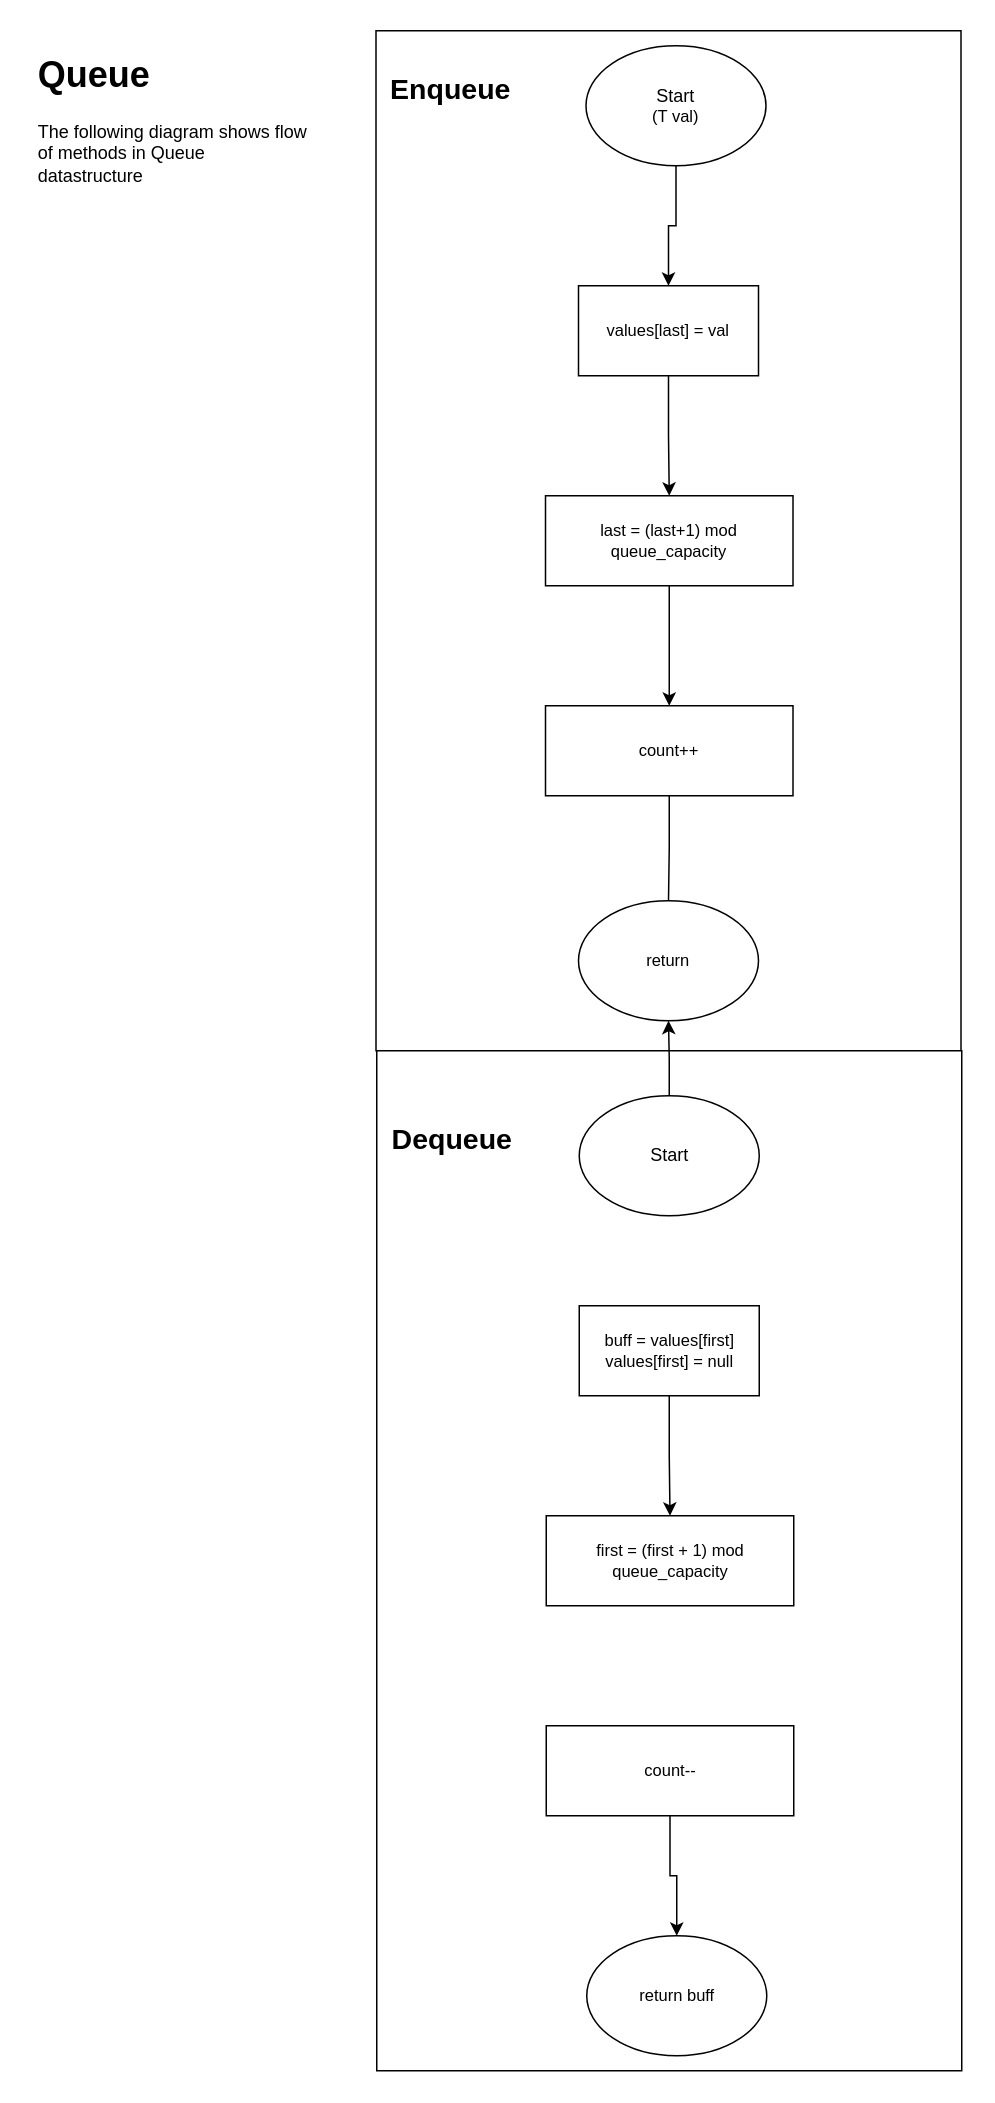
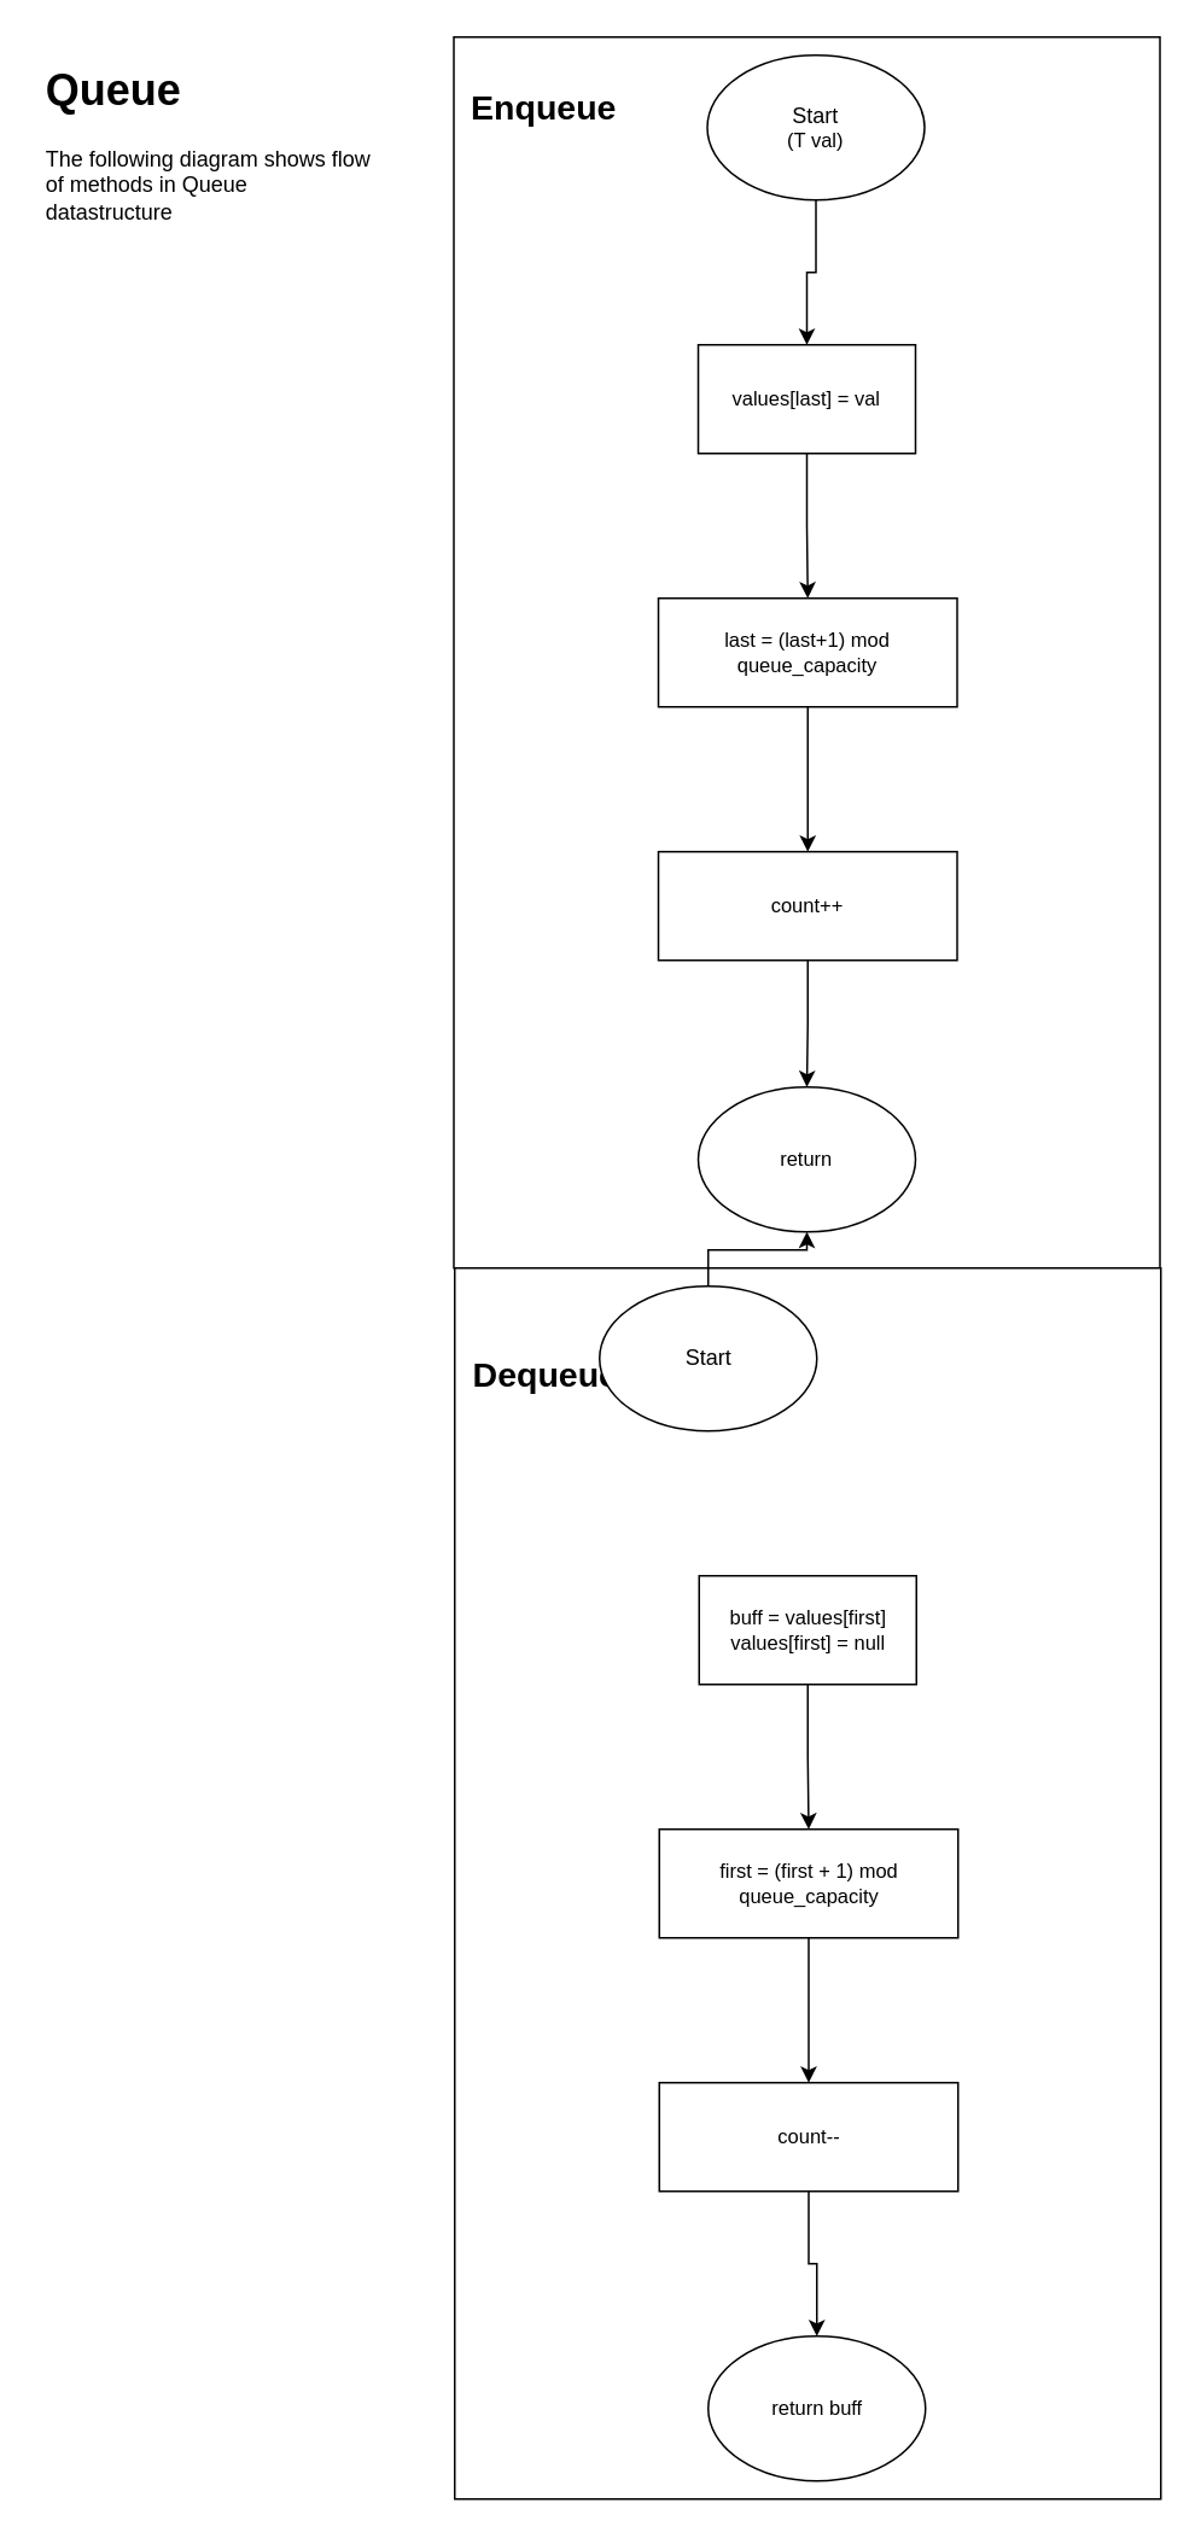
  <mxCell id="0" />
  <mxCell id="1" parent="0" />
  <mxCell id="2" value="" style="rounded=0;whiteSpace=wrap;html=1;fontSize=11;" vertex="1" parent="1"><mxGeometry x="250" width="390" height="680" as="geometry" y="20" /></mxCell>
  <mxCell id="3" value="&lt;h1&gt;Queue&lt;br&gt;&lt;/h1&gt;&lt;p&gt;The following diagram shows flow of methods in Queue datastructure&lt;br&gt;&lt;/p&gt;" style="text;html=1;strokeColor=none;fillColor=none;spacing=5;spacingTop=-20;whiteSpace=wrap;overflow=hidden;rounded=0;" vertex="1" parent="1"><mxGeometry y="30" width="190" height="120" as="geometry" x="20" /></mxCell>
  <mxCell id="4" value="Enqueue" style="text;html=1;strokeColor=none;fillColor=none;align=center;verticalAlign=middle;whiteSpace=wrap;rounded=0;fontSize=19;fontStyle=1" vertex="1" parent="1"><mxGeometry x="280" y="50" width="40" height="20" as="geometry" /></mxCell>
  <mxCell id="5" value="" style="edgeStyle=orthogonalEdgeStyle;rounded=0;orthogonalLoop=1;jettySize=auto;html=1;fontSize=11;" edge="1" parent="1" source="6" target="8"><mxGeometry relative="1" as="geometry" /></mxCell>
  <mxCell id="6" value="&lt;div&gt;&lt;font style=&quot;font-size: 12px&quot;&gt;Start&lt;/font&gt;&lt;/div&gt;(T val)" style="ellipse;whiteSpace=wrap;html=1;fontSize=11;" vertex="1" parent="1"><mxGeometry x="390" y="30" width="120" height="80" as="geometry" /></mxCell>
  <mxCell id="7" value="" style="edgeStyle=orthogonalEdgeStyle;rounded=0;orthogonalLoop=1;jettySize=auto;html=1;fontSize=11;" edge="1" parent="1" source="8" target="10"><mxGeometry relative="1" as="geometry" /></mxCell>
  <mxCell id="8" value="values[last] = val" style="rounded=0;whiteSpace=wrap;html=1;fontSize=11;" vertex="1" parent="1"><mxGeometry x="385" y="190" width="120" height="60" as="geometry" /></mxCell>
  <mxCell id="9" value="" style="edgeStyle=orthogonalEdgeStyle;rounded=0;orthogonalLoop=1;jettySize=auto;html=1;fontSize=11;" edge="1" parent="1" source="10" target="12"><mxGeometry relative="1" as="geometry" /></mxCell>
  <mxCell id="10" value="last = (last+1) mod queue_capacity" style="rounded=0;whiteSpace=wrap;html=1;fontSize=11;" vertex="1" parent="1"><mxGeometry x="363" y="330" width="165" height="60" as="geometry" /></mxCell>
- <mxCell id="11" value="" style="edgeStyle=orthogonalEdgeStyle;rounded=0;orthogonalLoop=1;jettySize=auto;html=1;fontSize=11;endArrow=none;" edge="1" parent="1" source="12" target="13"><mxGeometry relative="1" as="geometry" /></mxCell>
+ <mxCell id="11" value="" style="edgeStyle=orthogonalEdgeStyle;rounded=0;orthogonalLoop=1;jettySize=auto;html=1;fontSize=11;" edge="1" parent="1" source="12" target="13"><mxGeometry relative="1" as="geometry" /></mxCell>
  <mxCell id="12" value="count++" style="rounded=0;whiteSpace=wrap;html=1;fontSize=11;" vertex="1" parent="1"><mxGeometry x="363" y="470" width="165" height="60" as="geometry" /></mxCell>
  <mxCell id="13" value="return" style="ellipse;whiteSpace=wrap;html=1;fontSize=11;" vertex="1" parent="1"><mxGeometry x="385" y="600" width="120" height="80" as="geometry" /></mxCell>
  <mxCell id="14" value="" style="rounded=0;whiteSpace=wrap;html=1;fontSize=11;" vertex="1" parent="1"><mxGeometry x="250.5" y="700" width="390" height="680" as="geometry" /></mxCell>
  <mxCell id="15" value="&lt;div&gt;Dequeue&lt;/div&gt;" style="text;html=1;strokeColor=none;fillColor=none;align=center;verticalAlign=middle;whiteSpace=wrap;rounded=0;fontSize=19;fontStyle=1" vertex="1" parent="1"><mxGeometry x="280.5" y="750" width="40" height="20" as="geometry" /></mxCell>
  <mxCell id="16" value="" style="edgeStyle=orthogonalEdgeStyle;rounded=0;orthogonalLoop=1;jettySize=auto;html=1;fontSize=11;" edge="1" source="17" target="13" parent="1"><mxGeometry relative="1" as="geometry" /></mxCell>
- <mxCell id="17" value="&lt;div&gt;&lt;font style=&quot;font-size: 12px&quot;&gt;Start&lt;/font&gt;&lt;/div&gt;" style="ellipse;whiteSpace=wrap;html=1;fontSize=11;" vertex="1" parent="1"><mxGeometry x="385.5" y="730" width="120" height="80" as="geometry" /></mxCell>
+ <mxCell id="17" value="&lt;div&gt;&lt;font style=&quot;font-size: 12px&quot;&gt;Start&lt;/font&gt;&lt;/div&gt;" style="ellipse;whiteSpace=wrap;html=1;fontSize=11;" vertex="1" parent="1"><mxGeometry x="330.5" y="710" width="120" height="80" as="geometry" /></mxCell>
  <mxCell id="18" value="" style="edgeStyle=orthogonalEdgeStyle;rounded=0;orthogonalLoop=1;jettySize=auto;html=1;fontSize=11;" edge="1" source="19" target="21" parent="1"><mxGeometry relative="1" as="geometry" /></mxCell>
  <mxCell id="19" value="&lt;div&gt;buff = values[first]&lt;/div&gt;values[first] = null" style="rounded=0;whiteSpace=wrap;html=1;fontSize=11;" vertex="1" parent="1"><mxGeometry x="385.5" y="870" width="120" height="60" as="geometry" /></mxCell>
+ <mxCell id="20" value="" style="edgeStyle=orthogonalEdgeStyle;rounded=0;orthogonalLoop=1;jettySize=auto;html=1;fontSize=11;" edge="1" source="21" target="23" parent="1"><mxGeometry relative="1" as="geometry" /></mxCell>
  <mxCell id="21" value="first = (first + 1) mod queue_capacity" style="rounded=0;whiteSpace=wrap;html=1;fontSize=11;" vertex="1" parent="1"><mxGeometry x="363.5" y="1010" width="165" height="60" as="geometry" /></mxCell>
  <mxCell id="22" value="" style="edgeStyle=orthogonalEdgeStyle;rounded=0;orthogonalLoop=1;jettySize=auto;html=1;fontSize=11;" edge="1" source="23" target="24" parent="1"><mxGeometry relative="1" as="geometry" /></mxCell>
  <mxCell id="23" value="count--" style="rounded=0;whiteSpace=wrap;html=1;fontSize=11;" vertex="1" parent="1"><mxGeometry x="363.5" y="1150" width="165" height="60" as="geometry" /></mxCell>
  <mxCell id="24" value="return buff" style="ellipse;whiteSpace=wrap;html=1;fontSize=11;" vertex="1" parent="1"><mxGeometry x="390.5" y="1290" width="120" height="80" as="geometry" /></mxCell>
